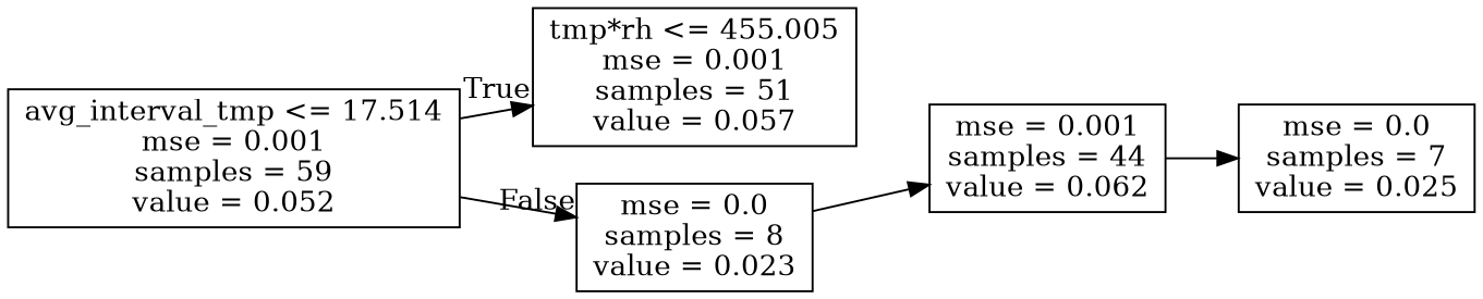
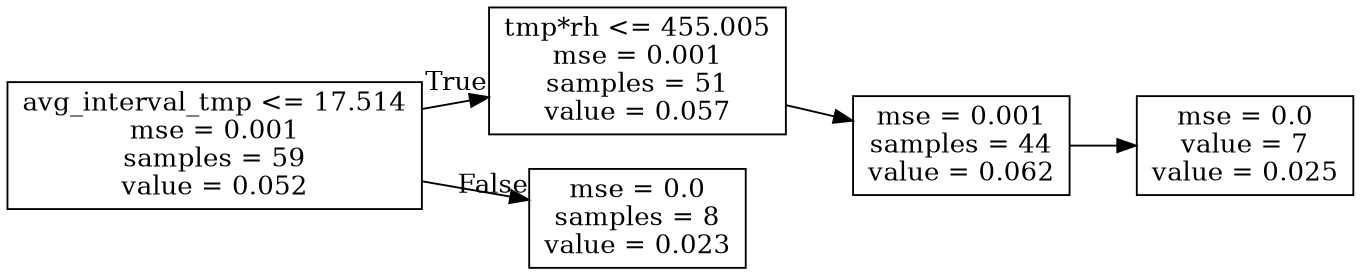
  digraph {
    rankdir=LR
    node [shape=box]
    n1 [label="avg_interval_tmp <= 17.514\nmse = 0.001\nsamples = 59\nvalue = 0.052"]
    n2 [label="tmp*rh <= 455.005\nmse = 0.001\nsamples = 51\nvalue = 0.057"]
    n3 [label="mse = 0.0\nsamples = 8\nvalue = 0.023"]
    n4 [label="mse = 0.001\nsamples = 44\nvalue = 0.062"]
-   n5 [label="mse = 0.0\nsamples = 7\nvalue = 0.025"]
+   n5 [label="mse = 0.0\nvalue = 7\nvalue = 0.025"]
    n1 -> n2 [headlabel=True labelangle=45 labeldistance=2.5]
    n1 -> n3 [headlabel=False labelangle=-45 labeldistance=2.5]
-   n3 -> n4
+   n2 -> n4
    n4 -> n5
  }
